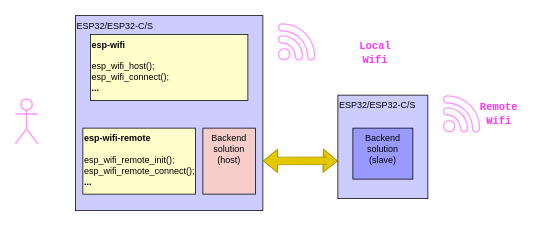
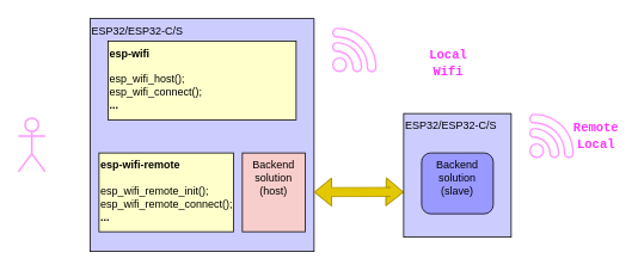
  <mxCell id="0" />
  <mxCell id="1" parent="0" />
  <mxCell id="2" value="ESP32/ESP32-C/S" style="rounded=0;whiteSpace=wrap;html=1;align=left;verticalAlign=top;fillColor=#CCCCFF;fontColor=#000000;" parent="1" vertex="1"><mxGeometry x="100" y="20" width="250" height="260" as="geometry" /></mxCell>
  <mxCell id="3" value="&lt;font style=&quot;font-size: 12px;&quot;&gt;&lt;b&gt;esp-wifi&lt;/b&gt;&lt;br&gt;&lt;br&gt;esp_wifi_host();&lt;br&gt;esp_wifi_connect();&lt;br&gt;&lt;b&gt;...&lt;/b&gt;&lt;br&gt;&lt;/font&gt;" style="rounded=0;whiteSpace=wrap;html=1;fillColor=#FFFFCC;fontColor=#000000;align=left;verticalAlign=top;" parent="1" vertex="1"><mxGeometry x="120" y="45" width="210" height="88" as="geometry" /></mxCell>
  <mxCell id="4" value="" style="sketch=0;pointerEvents=1;shadow=0;dashed=0;html=1;strokeColor=none;fillColor=#FF99FF;aspect=fixed;labelPosition=center;verticalLabelPosition=bottom;verticalAlign=top;align=center;outlineConnect=0;shape=mxgraph.vvd.wi_fi;strokeWidth=2;" parent="1" vertex="1"><mxGeometry x="370" y="30" width="50" height="50" as="geometry" /></mxCell>
  <mxCell id="5" value="&lt;font style=&quot;font-size: 12px;&quot;&gt;&lt;b&gt;esp-wifi-remote&lt;/b&gt;&lt;br&gt;&lt;br&gt;esp_wifi_remote_init();&lt;br&gt;esp_wifi_remote_connect();&lt;br&gt;&lt;b&gt;...&lt;/b&gt;&lt;br&gt;&lt;/font&gt;" style="rounded=0;whiteSpace=wrap;html=1;fillColor=#FFFFCC;fontColor=#000000;align=left;verticalAlign=top;" parent="1" vertex="1"><mxGeometry x="110" y="170" width="150" height="88" as="geometry" /></mxCell>
  <mxCell id="6" value="Backend solution&lt;br&gt;(host)" style="rounded=0;whiteSpace=wrap;html=1;align=center;verticalAlign=top;fillColor=#f8cecc;fontColor=#000000;" parent="1" vertex="1"><mxGeometry x="270" y="170" width="70" height="88" as="geometry" /></mxCell>
  <mxCell id="7" value="&lt;br&gt;" style="shape=flexArrow;endArrow=classic;startArrow=classic;html=1;fillColor=#e3c800;strokeColor=#B09500;fontSize=14;" parent="1" edge="1"><mxGeometry width="100" height="100" relative="1" as="geometry"><mxPoint x="350" y="213.75" as="sourcePoint" /><mxPoint x="450" y="213.75" as="targetPoint" /><mxPoint as="offset" /><Array as="points"><mxPoint x="435" y="213.5" /></Array></mxGeometry></mxCell>
  <mxCell id="8" value="ESP32/ESP32-C/S" style="rounded=0;whiteSpace=wrap;html=1;align=left;verticalAlign=top;fillColor=#CCCCFF;fontColor=#000000;" parent="1" vertex="1"><mxGeometry x="450" y="126" width="120" height="138" as="geometry" /></mxCell>
  <mxCell id="9" value="" style="sketch=0;pointerEvents=1;shadow=0;dashed=0;html=1;strokeColor=none;fillColor=#FF99FF;aspect=fixed;labelPosition=center;verticalLabelPosition=bottom;verticalAlign=top;align=center;outlineConnect=0;shape=mxgraph.vvd.wi_fi;strokeWidth=2;" parent="1" vertex="1"><mxGeometry x="590" y="126" width="50" height="50" as="geometry" /></mxCell>
- <mxCell id="10" value="Backend solution&lt;br&gt;(slave)" style="rounded=0;whiteSpace=wrap;html=1;align=center;verticalAlign=top;fillColor=#9999FF;fontColor=#000000;" parent="1" vertex="1"><mxGeometry x="470" y="170" width="80" height="68" as="geometry" /></mxCell>
+ <mxCell id="10" value="Backend solution&lt;br&gt;(slave)" style="whiteSpace=wrap;html=1;align=center;verticalAlign=top;fillColor=#9999FF;fontColor=#000000;rounded=1;" parent="1" vertex="1"><mxGeometry x="470" y="170" width="80" height="68" as="geometry" /></mxCell>
  <mxCell id="11" value="" style="shape=umlActor;verticalLabelPosition=bottom;verticalAlign=top;html=1;outlineConnect=0;fontSize=12;fontColor=#000000;fillColor=none;strokeWidth=2;strokeColor=#FF99FF;" parent="1" vertex="1"><mxGeometry x="20" y="131" width="30" height="60" as="geometry" /></mxCell>
- <mxCell id="12" value="&lt;div style=&quot;font-family: Consolas, &amp;quot;Courier New&amp;quot;, monospace; font-size: 14px; line-height: 19px;&quot;&gt;&lt;font color=&quot;#ff33ff&quot;&gt;&lt;b&gt;Remote&lt;/b&gt;&lt;/font&gt;&lt;/div&gt;&lt;div style=&quot;font-family: Consolas, &amp;quot;Courier New&amp;quot;, monospace; font-size: 14px; line-height: 19px;&quot;&gt;&lt;font color=&quot;#ff33ff&quot;&gt;&lt;b&gt;Wifi&lt;/b&gt;&lt;/font&gt;&lt;/div&gt;" style="text;html=1;strokeColor=none;fillColor=none;align=center;verticalAlign=middle;whiteSpace=wrap;rounded=0;strokeWidth=2;fontSize=12;fontColor=#000000;" parent="1" vertex="1"><mxGeometry x="640" y="128.5" width="50" height="45" as="geometry" /></mxCell>
+ <mxCell id="12" value="&lt;div style=&quot;font-family: Consolas, &amp;quot;Courier New&amp;quot;, monospace; font-size: 14px; line-height: 19px;&quot;&gt;&lt;font color=&quot;#ff33ff&quot;&gt;&lt;b&gt;Remote&lt;/b&gt;&lt;/font&gt;&lt;/div&gt;&lt;div style=&quot;font-family: Consolas, &amp;quot;Courier New&amp;quot;, monospace; font-size: 14px; line-height: 19px;&quot;&gt;&lt;font color=&quot;#ff33ff&quot;&gt;&lt;b&gt;Local&lt;/b&gt;&lt;/font&gt;&lt;/div&gt;" style="text;html=1;strokeColor=none;fillColor=none;align=center;verticalAlign=middle;whiteSpace=wrap;rounded=0;strokeWidth=2;fontSize=12;fontColor=#000000;" parent="1" vertex="1"><mxGeometry x="640" y="128.5" width="50" height="45" as="geometry" /></mxCell>
  <mxCell id="13" value="&lt;div style=&quot;font-family: Consolas, &amp;quot;Courier New&amp;quot;, monospace; font-size: 14px; line-height: 19px;&quot;&gt;&lt;font color=&quot;#ff33ff&quot;&gt;&lt;b&gt;Local&lt;/b&gt;&lt;/font&gt;&lt;/div&gt;&lt;div style=&quot;font-family: Consolas, &amp;quot;Courier New&amp;quot;, monospace; font-size: 14px; line-height: 19px;&quot;&gt;&lt;font color=&quot;#ff33ff&quot;&gt;&lt;b&gt;Wifi&lt;/b&gt;&lt;/font&gt;&lt;/div&gt;" style="text;html=1;strokeColor=none;fillColor=none;align=center;verticalAlign=middle;whiteSpace=wrap;rounded=0;strokeWidth=2;fontSize=12;fontColor=#000000;" parent="1" vertex="1"><mxGeometry x="475" y="47.5" width="50" height="45" as="geometry" /></mxCell>
